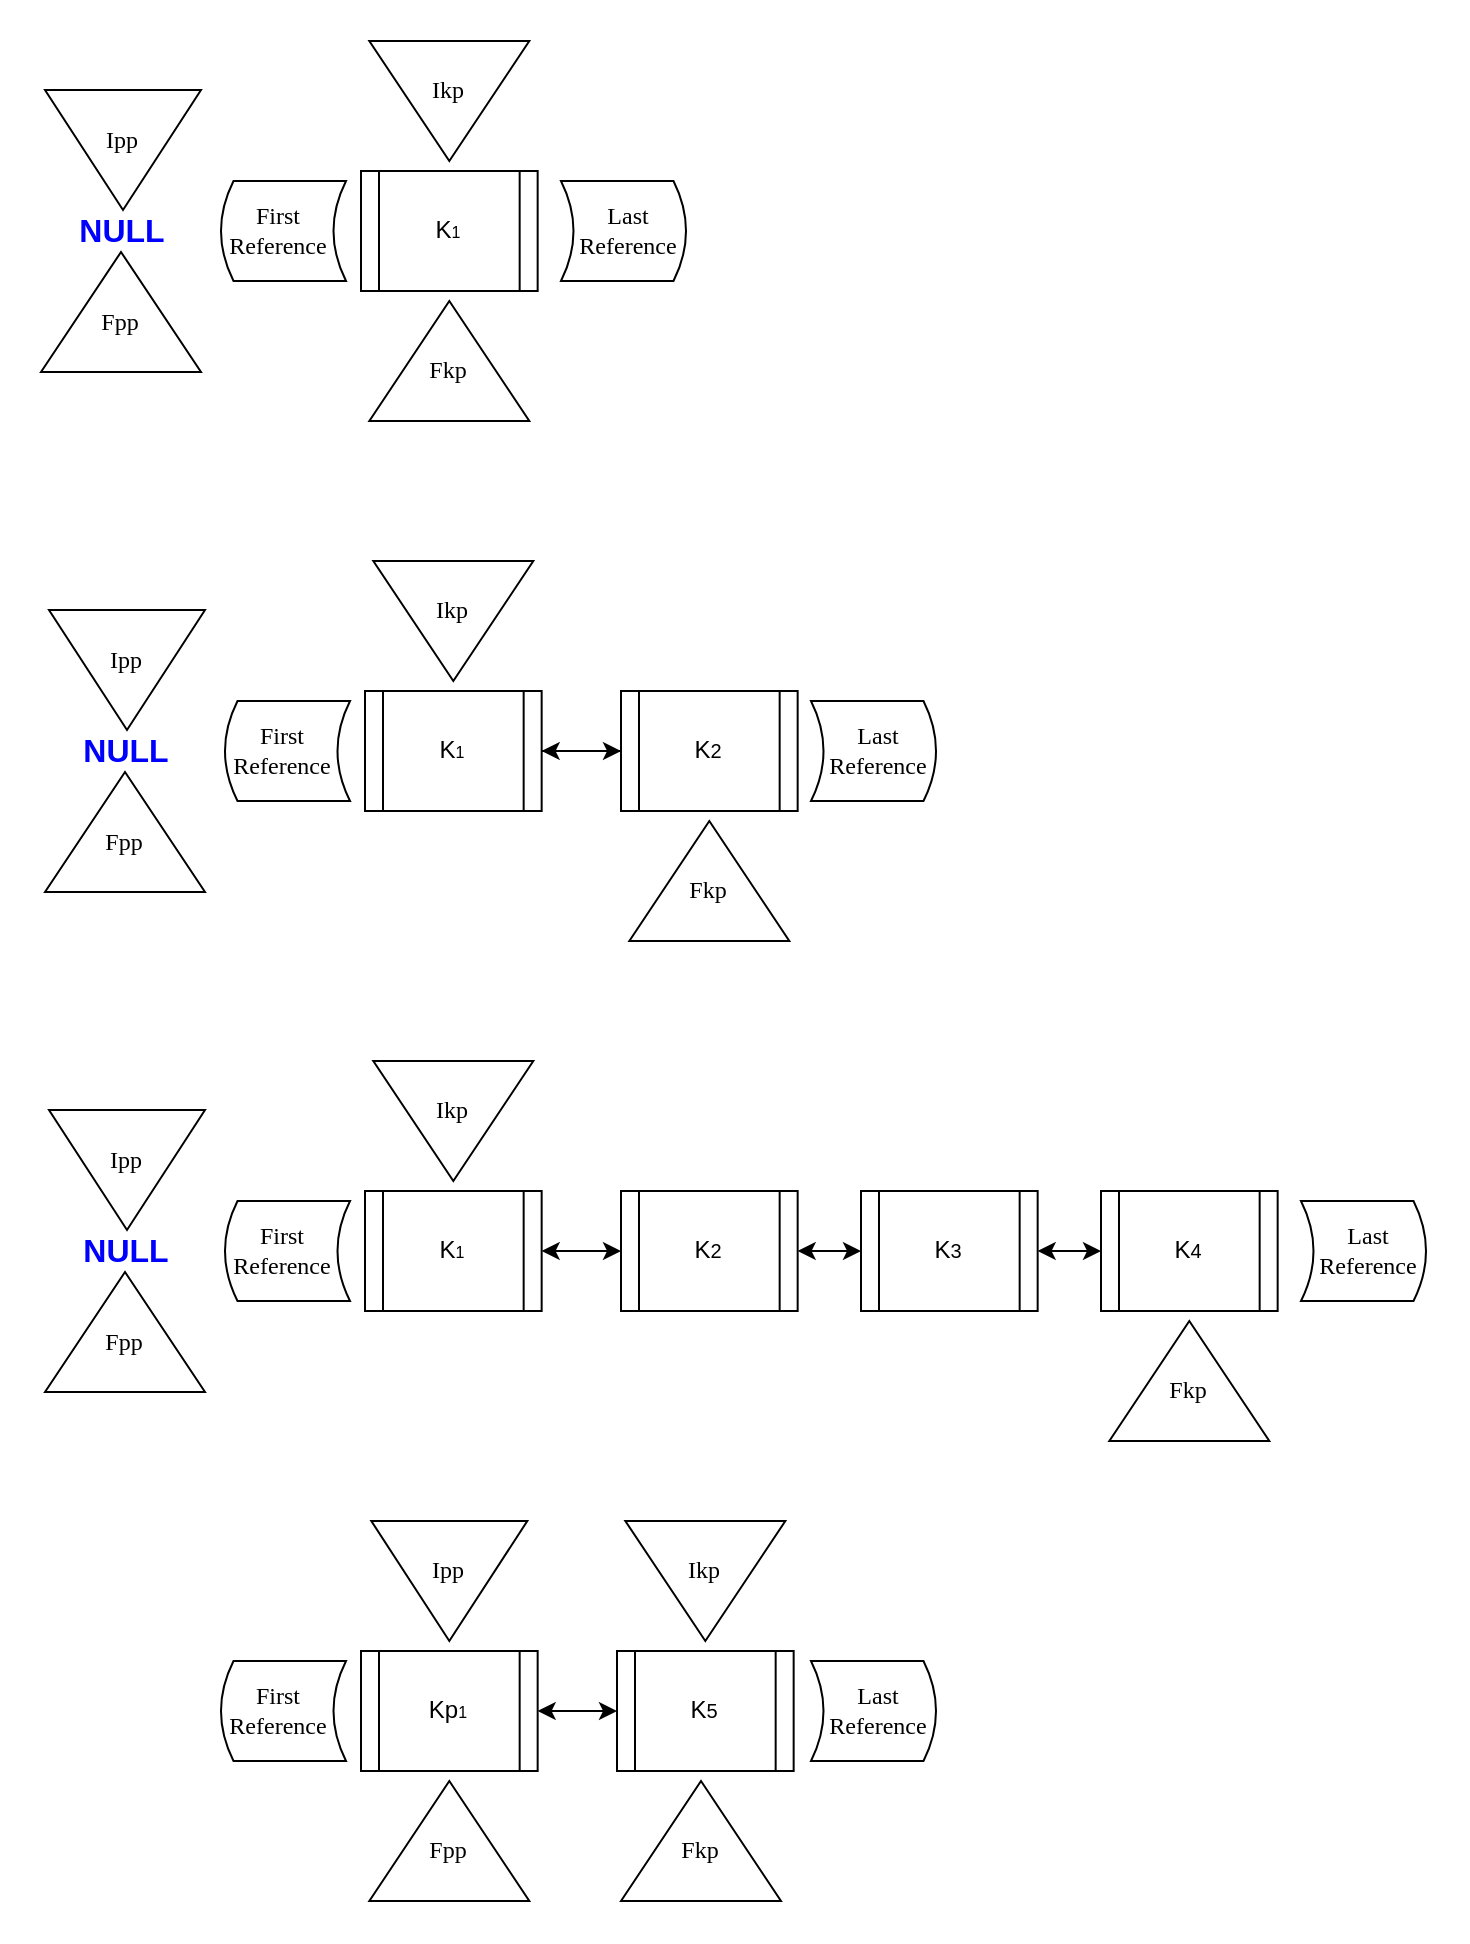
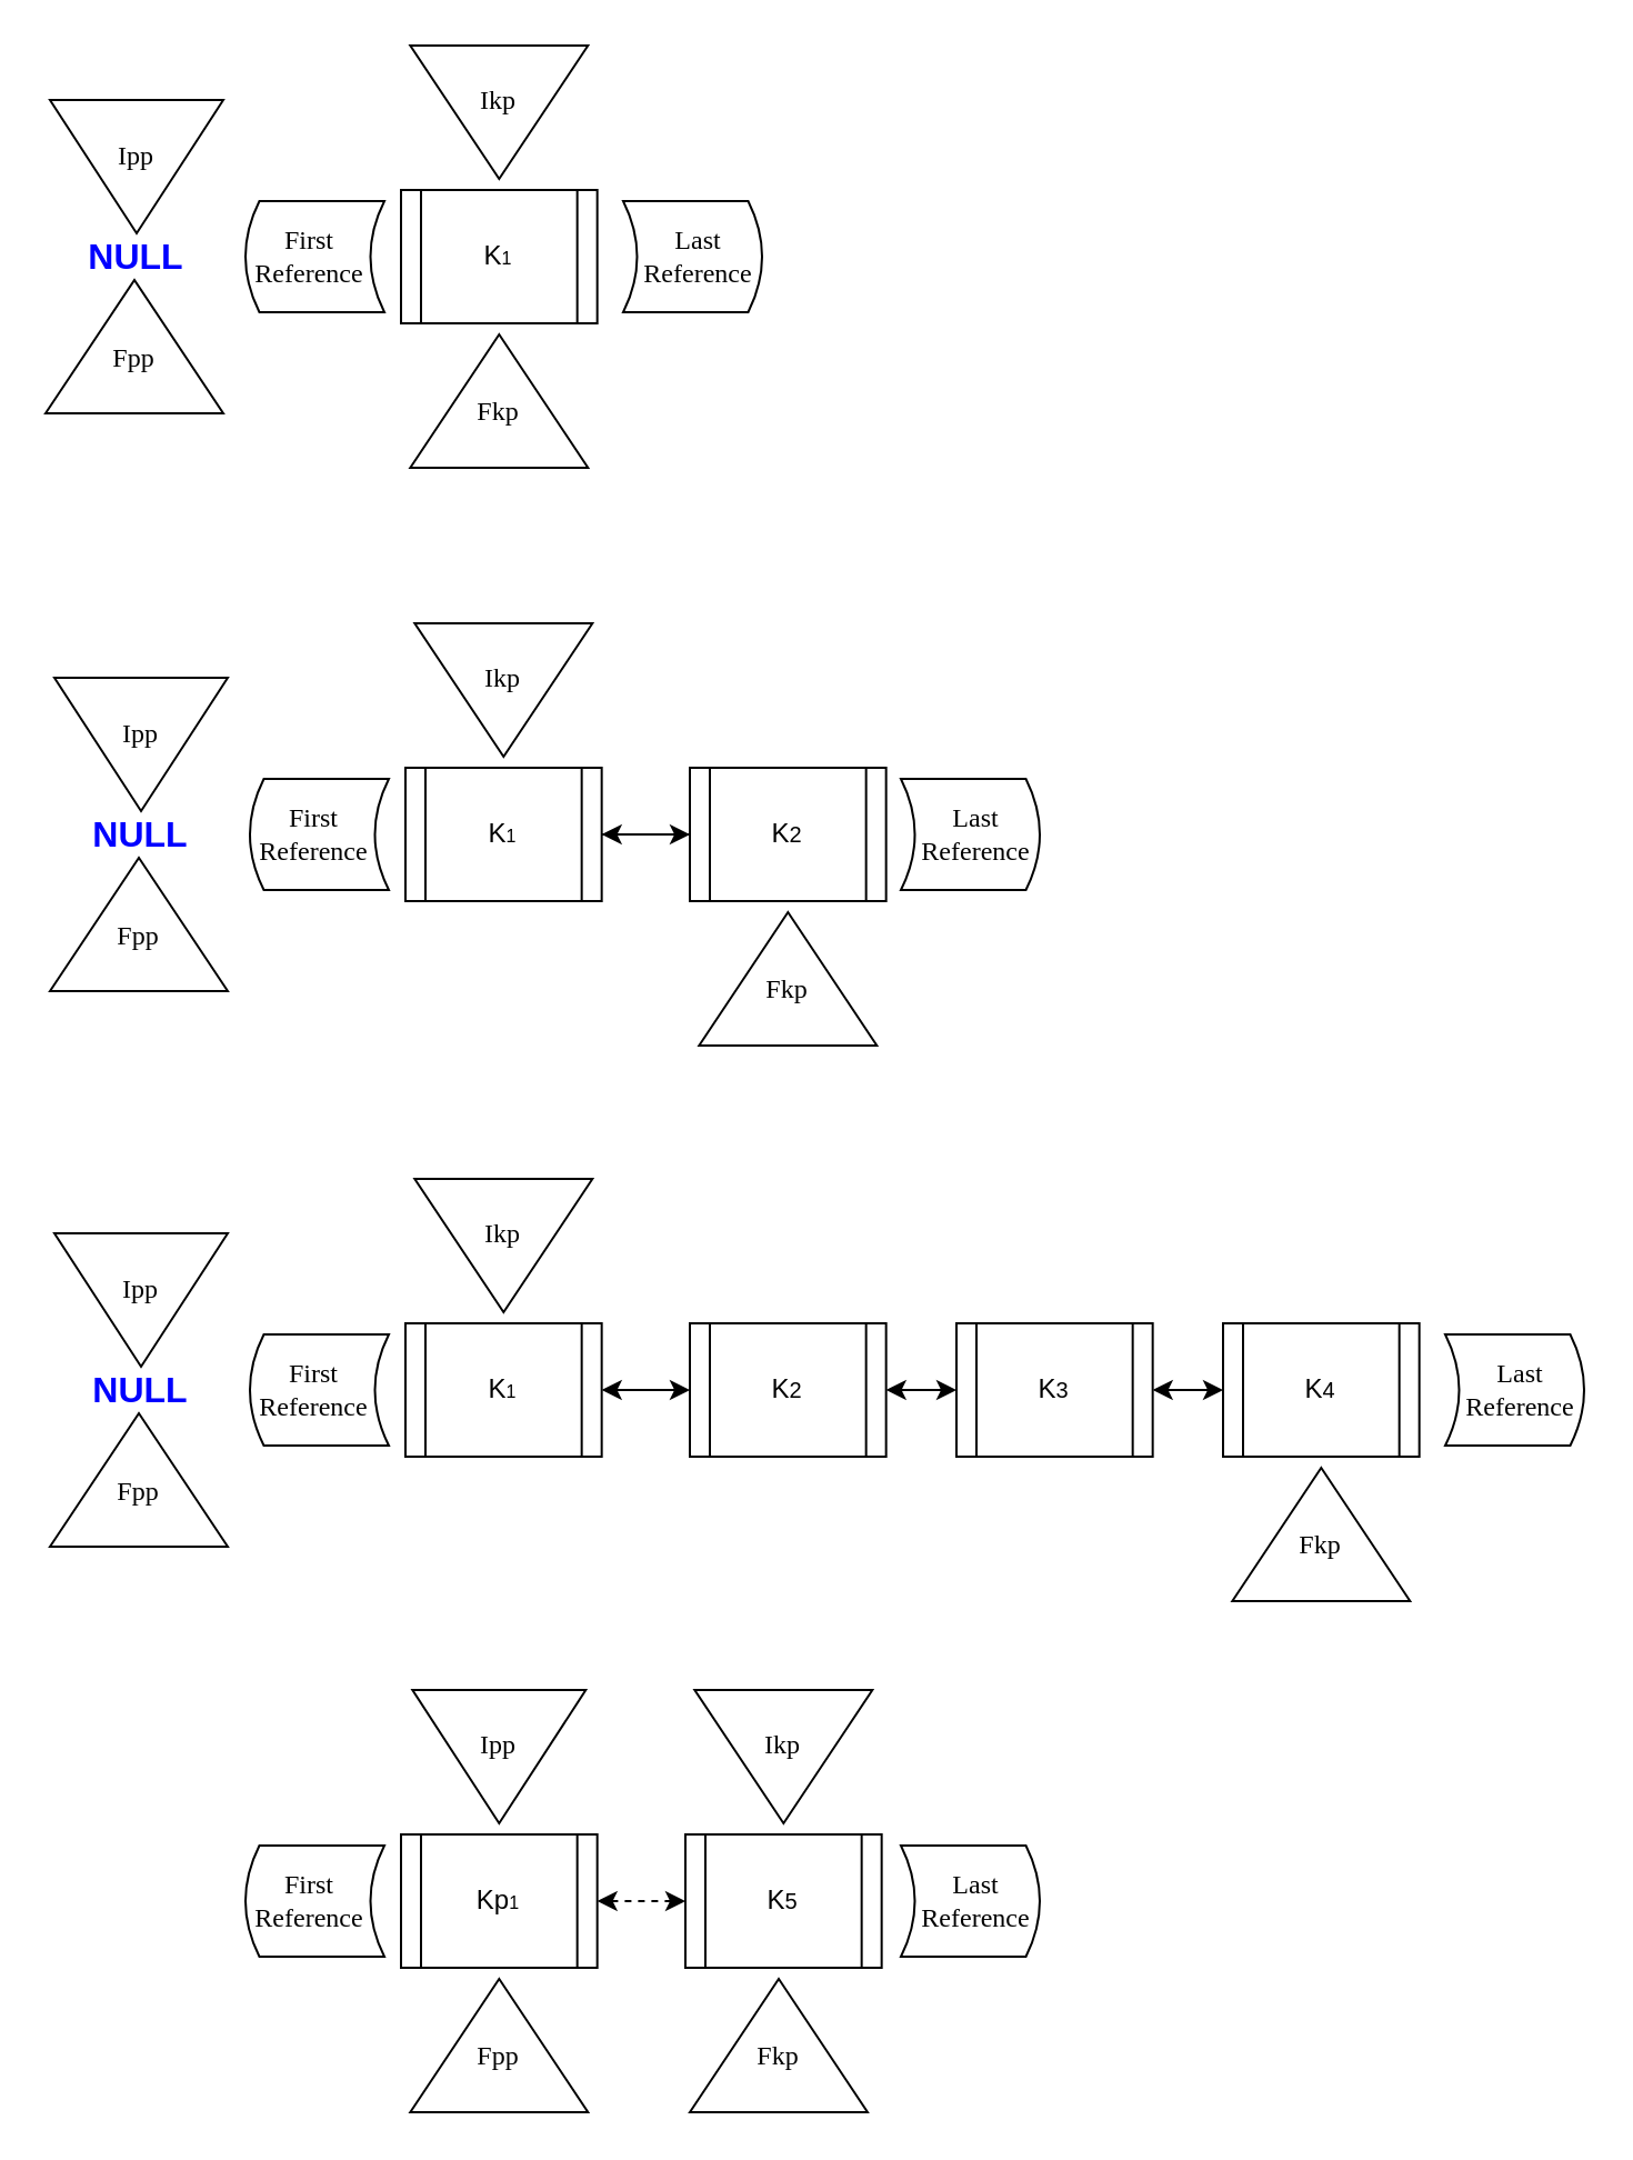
  <mxCell id="0" />
  <mxCell id="1" parent="0" />
  <mxCell id="2" value="K&lt;span style=&quot;font-size: 8px&quot;&gt;1&lt;br&gt;&lt;/span&gt;" style="shape=process;whiteSpace=wrap;html=1;backgroundOutline=1;rotation=0;" vertex="1" parent="1"><mxGeometry x="180" y="85" width="88.33" height="60" as="geometry" /></mxCell>
  <mxCell id="3" value="Ikp" style="triangle;whiteSpace=wrap;html=1;rotation=0;verticalAlign=middle;direction=south;fontFamily=Garamond;fontSize=12;spacingTop=-10;" vertex="1" parent="1"><mxGeometry x="184.16" y="20" width="80" height="60" as="geometry" /></mxCell>
  <mxCell id="4" value="Fkp" style="triangle;whiteSpace=wrap;html=1;rotation=0;verticalAlign=middle;direction=north;fontFamily=Garamond;fontSize=12;spacingTop=10;" vertex="1" parent="1"><mxGeometry x="184.16" y="150" width="80" height="60" as="geometry" /></mxCell>
  <mxCell id="5" value="First&lt;br&gt;Reference" style="shape=dataStorage;whiteSpace=wrap;html=1;fontFamily=Garamond;fontSize=12;spacingLeft=-5;" vertex="1" parent="1"><mxGeometry x="110" y="90" width="62.5" height="50" as="geometry" /></mxCell>
  <mxCell id="6" value="Last&lt;br&gt;Reference" style="shape=dataStorage;whiteSpace=wrap;html=1;fontFamily=Garamond;fontSize=12;flipH=1;spacingLeft=5;" vertex="1" parent="1"><mxGeometry x="280" y="90" width="62.5" height="50" as="geometry" /></mxCell>
  <mxCell id="7" value="Ipp" style="triangle;whiteSpace=wrap;html=1;rotation=0;verticalAlign=middle;direction=south;fontFamily=Garamond;fontSize=12;spacingTop=-10;" vertex="1" parent="1"><mxGeometry x="22" y="44.5" width="78" height="60" as="geometry" /></mxCell>
  <mxCell id="8" value="Fpp" style="triangle;whiteSpace=wrap;html=1;rotation=0;verticalAlign=middle;direction=north;fontFamily=Garamond;fontSize=12;spacingTop=10;" vertex="1" parent="1"><mxGeometry x="20" y="125.5" width="80" height="60" as="geometry" /></mxCell>
  <mxCell id="9" value="&lt;font color=&quot;#0000ff&quot; face=&quot;Helvetica&quot; size=&quot;1&quot;&gt;&lt;b style=&quot;font-size: 16px&quot;&gt;NULL&lt;/b&gt;&lt;/font&gt;" style="text;html=1;strokeColor=none;fillColor=none;align=center;verticalAlign=middle;whiteSpace=wrap;rounded=0;fontFamily=Garamond;fontSize=12;" vertex="1" parent="1"><mxGeometry x="41" y="104.5" width="40" height="20" as="geometry" /></mxCell>
  <mxCell id="10" value="" style="edgeStyle=orthogonalEdgeStyle;rounded=0;orthogonalLoop=1;jettySize=auto;html=1;fontFamily=Garamond;fontSize=12;" edge="1" parent="1" source="11" target="13"><mxGeometry relative="1" as="geometry" /></mxCell>
  <mxCell id="11" value="K&lt;span style=&quot;font-size: 8px&quot;&gt;1&lt;br&gt;&lt;/span&gt;" style="shape=process;whiteSpace=wrap;html=1;backgroundOutline=1;rotation=0;" vertex="1" parent="1"><mxGeometry x="182" y="345" width="88.33" height="60" as="geometry" /></mxCell>
  <mxCell id="12" value="" style="edgeStyle=orthogonalEdgeStyle;rounded=0;orthogonalLoop=1;jettySize=auto;html=1;fontFamily=Garamond;fontSize=12;" edge="1" parent="1" source="13" target="11"><mxGeometry relative="1" as="geometry" /></mxCell>
  <mxCell id="13" value="K&lt;font style=&quot;font-size: 10px&quot;&gt;2&lt;/font&gt;&lt;span style=&quot;font-size: 8px&quot;&gt;&lt;br&gt;&lt;/span&gt;" style="shape=process;whiteSpace=wrap;html=1;backgroundOutline=1;rotation=0;" vertex="1" parent="1"><mxGeometry x="310" y="345" width="88.33" height="60" as="geometry" /></mxCell>
  <mxCell id="14" value="Ikp" style="triangle;whiteSpace=wrap;html=1;rotation=0;verticalAlign=middle;direction=south;fontFamily=Garamond;fontSize=12;spacingTop=-10;" vertex="1" parent="1"><mxGeometry x="186.16" y="280" width="80" height="60" as="geometry" /></mxCell>
  <mxCell id="15" value="Fkp" style="triangle;whiteSpace=wrap;html=1;rotation=0;verticalAlign=middle;direction=north;fontFamily=Garamond;fontSize=12;spacingTop=10;" vertex="1" parent="1"><mxGeometry x="314.16" y="410" width="80" height="60" as="geometry" /></mxCell>
  <mxCell id="16" value="First&lt;br&gt;Reference" style="shape=dataStorage;whiteSpace=wrap;html=1;fontFamily=Garamond;fontSize=12;spacingLeft=-5;" vertex="1" parent="1"><mxGeometry x="112" y="350" width="62.5" height="50" as="geometry" /></mxCell>
  <mxCell id="17" value="Last&lt;br&gt;Reference" style="shape=dataStorage;whiteSpace=wrap;html=1;fontFamily=Garamond;fontSize=12;flipH=1;spacingLeft=5;" vertex="1" parent="1"><mxGeometry x="405" y="350" width="62.5" height="50" as="geometry" /></mxCell>
  <mxCell id="18" value="Ipp" style="triangle;whiteSpace=wrap;html=1;rotation=0;verticalAlign=middle;direction=south;fontFamily=Garamond;fontSize=12;spacingTop=-10;" vertex="1" parent="1"><mxGeometry x="24" y="304.5" width="78" height="60" as="geometry" /></mxCell>
  <mxCell id="19" value="Fpp" style="triangle;whiteSpace=wrap;html=1;rotation=0;verticalAlign=middle;direction=north;fontFamily=Garamond;fontSize=12;spacingTop=10;" vertex="1" parent="1"><mxGeometry x="22" y="385.5" width="80" height="60" as="geometry" /></mxCell>
  <mxCell id="20" value="&lt;font color=&quot;#0000ff&quot; face=&quot;Helvetica&quot; size=&quot;1&quot;&gt;&lt;b style=&quot;font-size: 16px&quot;&gt;NULL&lt;/b&gt;&lt;/font&gt;" style="text;html=1;strokeColor=none;fillColor=none;align=center;verticalAlign=middle;whiteSpace=wrap;rounded=0;fontFamily=Garamond;fontSize=12;" vertex="1" parent="1"><mxGeometry x="43" y="364.5" width="40" height="20" as="geometry" /></mxCell>
  <mxCell id="21" value="" style="edgeStyle=orthogonalEdgeStyle;rounded=0;orthogonalLoop=1;jettySize=auto;html=1;fontFamily=Garamond;fontSize=12;startArrow=classic;startFill=1;" edge="1" parent="1" source="22" target="24"><mxGeometry relative="1" as="geometry" /></mxCell>
  <mxCell id="22" value="K&lt;span style=&quot;font-size: 8px&quot;&gt;1&lt;br&gt;&lt;/span&gt;" style="shape=process;whiteSpace=wrap;html=1;backgroundOutline=1;rotation=0;" vertex="1" parent="1"><mxGeometry x="182" y="595" width="88.33" height="60" as="geometry" /></mxCell>
  <mxCell id="23" value="" style="edgeStyle=orthogonalEdgeStyle;rounded=0;orthogonalLoop=1;jettySize=auto;html=1;fontFamily=Garamond;fontSize=12;startArrow=classic;startFill=1;" edge="1" parent="1" source="24" target="26"><mxGeometry relative="1" as="geometry" /></mxCell>
  <mxCell id="24" value="K&lt;font style=&quot;font-size: 10px&quot;&gt;2&lt;/font&gt;&lt;span style=&quot;font-size: 8px&quot;&gt;&lt;br&gt;&lt;/span&gt;" style="shape=process;whiteSpace=wrap;html=1;backgroundOutline=1;rotation=0;" vertex="1" parent="1"><mxGeometry x="310" y="595" width="88.33" height="60" as="geometry" /></mxCell>
  <mxCell id="25" value="" style="edgeStyle=orthogonalEdgeStyle;rounded=0;orthogonalLoop=1;jettySize=auto;html=1;fontFamily=Garamond;fontSize=12;startArrow=classic;startFill=1;" edge="1" parent="1" source="26" target="27"><mxGeometry relative="1" as="geometry" /></mxCell>
  <mxCell id="26" value="K&lt;font style=&quot;font-size: 10px&quot;&gt;3&lt;/font&gt;&lt;span style=&quot;font-size: 8px&quot;&gt;&lt;br&gt;&lt;/span&gt;" style="shape=process;whiteSpace=wrap;html=1;backgroundOutline=1;rotation=0;" vertex="1" parent="1"><mxGeometry x="430" y="595" width="88.33" height="60" as="geometry" /></mxCell>
  <mxCell id="27" value="K&lt;font style=&quot;font-size: 10px&quot;&gt;4&lt;/font&gt;&lt;span style=&quot;font-size: 8px&quot;&gt;&lt;br&gt;&lt;/span&gt;" style="shape=process;whiteSpace=wrap;html=1;backgroundOutline=1;rotation=0;" vertex="1" parent="1"><mxGeometry x="550" y="595" width="88.33" height="60" as="geometry" /></mxCell>
  <mxCell id="28" value="Ikp" style="triangle;whiteSpace=wrap;html=1;rotation=0;verticalAlign=middle;direction=south;fontFamily=Garamond;fontSize=12;spacingTop=-10;" vertex="1" parent="1"><mxGeometry x="186.16" y="530" width="80" height="60" as="geometry" /></mxCell>
  <mxCell id="29" value="Fkp" style="triangle;whiteSpace=wrap;html=1;rotation=0;verticalAlign=middle;direction=north;fontFamily=Garamond;fontSize=12;spacingTop=10;" vertex="1" parent="1"><mxGeometry x="554.16" y="660" width="80" height="60" as="geometry" /></mxCell>
  <mxCell id="30" value="First&lt;br&gt;Reference" style="shape=dataStorage;whiteSpace=wrap;html=1;fontFamily=Garamond;fontSize=12;spacingLeft=-5;" vertex="1" parent="1"><mxGeometry x="112" y="600" width="62.5" height="50" as="geometry" /></mxCell>
  <mxCell id="31" value="Last&lt;br&gt;Reference" style="shape=dataStorage;whiteSpace=wrap;html=1;fontFamily=Garamond;fontSize=12;flipH=1;spacingLeft=5;" vertex="1" parent="1"><mxGeometry x="650" y="600" width="62.5" height="50" as="geometry" /></mxCell>
  <mxCell id="32" value="Ipp" style="triangle;whiteSpace=wrap;html=1;rotation=0;verticalAlign=middle;direction=south;fontFamily=Garamond;fontSize=12;spacingTop=-10;" vertex="1" parent="1"><mxGeometry x="24" y="554.5" width="78" height="60" as="geometry" /></mxCell>
  <mxCell id="33" value="Fpp" style="triangle;whiteSpace=wrap;html=1;rotation=0;verticalAlign=middle;direction=north;fontFamily=Garamond;fontSize=12;spacingTop=10;" vertex="1" parent="1"><mxGeometry x="22" y="635.5" width="80" height="60" as="geometry" /></mxCell>
  <mxCell id="34" value="&lt;font color=&quot;#0000ff&quot; face=&quot;Helvetica&quot; size=&quot;1&quot;&gt;&lt;b style=&quot;font-size: 16px&quot;&gt;NULL&lt;/b&gt;&lt;/font&gt;" style="text;html=1;strokeColor=none;fillColor=none;align=center;verticalAlign=middle;whiteSpace=wrap;rounded=0;fontFamily=Garamond;fontSize=12;" vertex="1" parent="1"><mxGeometry x="43" y="614.5" width="40" height="20" as="geometry" /></mxCell>
- <mxCell id="35" value="" style="edgeStyle=orthogonalEdgeStyle;rounded=0;orthogonalLoop=1;jettySize=auto;html=1;fontFamily=Garamond;fontSize=12;startArrow=classic;startFill=1;" edge="1" parent="1" source="36" target="37"><mxGeometry relative="1" as="geometry" /></mxCell>
+ <mxCell id="35" value="" style="edgeStyle=orthogonalEdgeStyle;rounded=0;orthogonalLoop=1;jettySize=auto;html=1;fontFamily=Garamond;fontSize=12;startArrow=classic;startFill=1;dashed=1;" edge="1" parent="1" source="36" target="37"><mxGeometry relative="1" as="geometry" /></mxCell>
  <mxCell id="36" value="Kp&lt;span style=&quot;font-size: 8px&quot;&gt;1&lt;br&gt;&lt;/span&gt;" style="shape=process;whiteSpace=wrap;html=1;backgroundOutline=1;rotation=0;" vertex="1" parent="1"><mxGeometry x="180" y="825" width="88.33" height="60" as="geometry" /></mxCell>
  <mxCell id="37" value="K&lt;font style=&quot;font-size: 10px&quot;&gt;5&lt;/font&gt;&lt;span style=&quot;font-size: 8px&quot;&gt;&lt;br&gt;&lt;/span&gt;" style="shape=process;whiteSpace=wrap;html=1;backgroundOutline=1;rotation=0;" vertex="1" parent="1"><mxGeometry x="308" y="825" width="88.33" height="60" as="geometry" /></mxCell>
  <mxCell id="38" value="Ikp" style="triangle;whiteSpace=wrap;html=1;rotation=0;verticalAlign=middle;direction=south;fontFamily=Garamond;fontSize=12;spacingTop=-10;" vertex="1" parent="1"><mxGeometry x="312.17" y="760" width="80" height="60" as="geometry" /></mxCell>
  <mxCell id="39" value="Fkp" style="triangle;whiteSpace=wrap;html=1;rotation=0;verticalAlign=middle;direction=north;fontFamily=Garamond;fontSize=12;spacingTop=10;" vertex="1" parent="1"><mxGeometry x="310" y="890" width="80" height="60" as="geometry" /></mxCell>
  <mxCell id="40" value="First&lt;br&gt;Reference" style="shape=dataStorage;whiteSpace=wrap;html=1;fontFamily=Garamond;fontSize=12;spacingLeft=-5;" vertex="1" parent="1"><mxGeometry x="110" y="830" width="62.5" height="50" as="geometry" /></mxCell>
  <mxCell id="41" value="Last&lt;br&gt;Reference" style="shape=dataStorage;whiteSpace=wrap;html=1;fontFamily=Garamond;fontSize=12;flipH=1;spacingLeft=5;" vertex="1" parent="1"><mxGeometry x="405" y="830" width="62.5" height="50" as="geometry" /></mxCell>
  <mxCell id="42" value="Ipp" style="triangle;whiteSpace=wrap;html=1;rotation=0;verticalAlign=middle;direction=south;fontFamily=Garamond;fontSize=12;spacingTop=-10;" vertex="1" parent="1"><mxGeometry x="185.16" y="760" width="78" height="60" as="geometry" /></mxCell>
  <mxCell id="43" value="Fpp" style="triangle;whiteSpace=wrap;html=1;rotation=0;verticalAlign=middle;direction=north;fontFamily=Garamond;fontSize=12;spacingTop=10;" vertex="1" parent="1"><mxGeometry x="184.16" y="890" width="80" height="60" as="geometry" /></mxCell>
